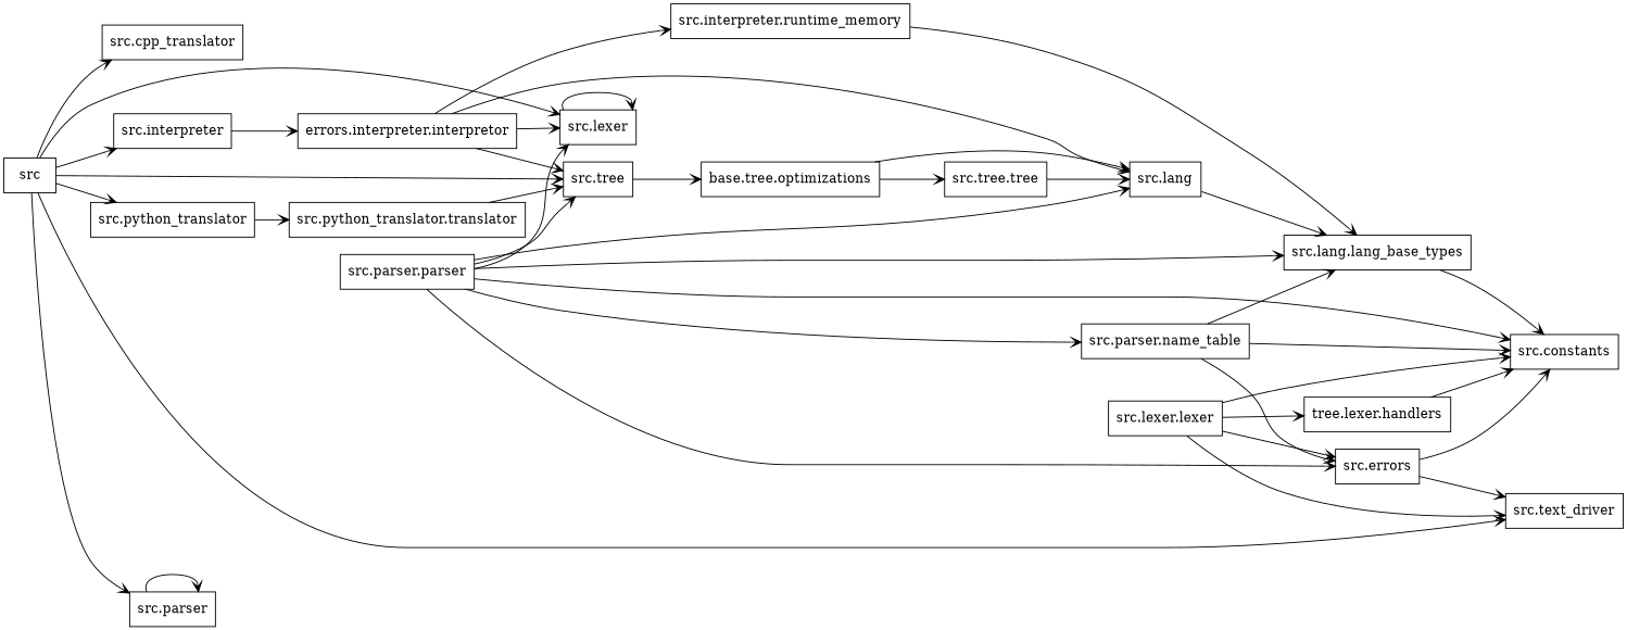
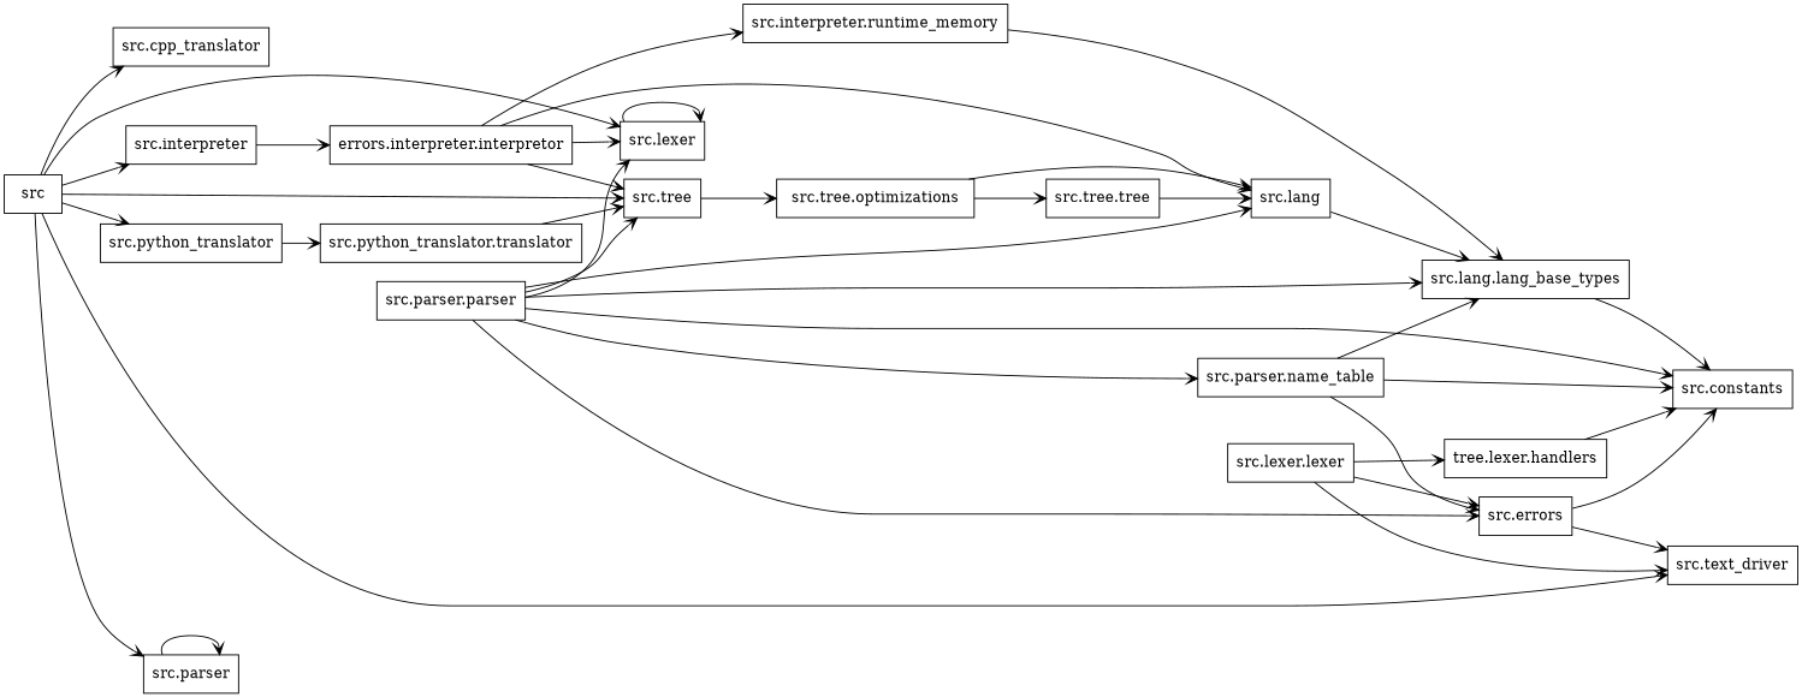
  digraph {
    rankdir=LR
    node [color=black shape=box style=solid]
    edge [arrowhead=open arrowtail=none]
    n1 [label=src]
    n2 [label="src.cpp_translator"]
    n3 [label="src.interpreter"]
    n4 [label="src.lexer"]
    n5 [label="src.parser"]
    n6 [label="src.python_translator"]
    n7 [label="src.text_driver"]
    n8 [label="src.tree"]
    n9 [label="errors.interpreter.interpretor"]
    n10 [label="src.python_translator.translator"]
-   n11 [label="base.tree.optimizations"]
+   n11 [label="src.tree.optimizations"]
    n12 [label="src.constants"]
    n13 [label="src.errors"]
    n14 [label="src.interpreter.runtime_memory"]
    n15 [label="src.lang"]
    n16 [label="src.lang.lang_base_types"]
    n17 [label="tree.lexer.handlers"]
    n18 [label="src.lexer.lexer"]
    n19 [label="src.parser.name_table"]
    n20 [label="src.parser.parser"]
    n21 [label="src.tree.tree"]
    n1 -> n2
    n1 -> n3
    n1 -> n4
    n1 -> n5
    n1 -> n6
    n1 -> n7
    n1 -> n8
    n3 -> n9
    n4 -> n4
    n5 -> n5
    n6 -> n10
    n8 -> n11
    n9 -> n4
    n9 -> n8
    n9 -> n14
    n9 -> n15
    n10 -> n8
    n11 -> n15
    n11 -> n21
    n13 -> n7
    n13 -> n12
    n14 -> n16
    n15 -> n16
    n16 -> n12
    n17 -> n12
    n18 -> n7
-   n18 -> n12
    n18 -> n13
    n18 -> n17
    n19 -> n12
    n19 -> n13
    n19 -> n16
    n20 -> n4
    n20 -> n8
    n20 -> n12
    n20 -> n13
    n20 -> n15
    n20 -> n16
    n20 -> n19
    n21 -> n15
  }
